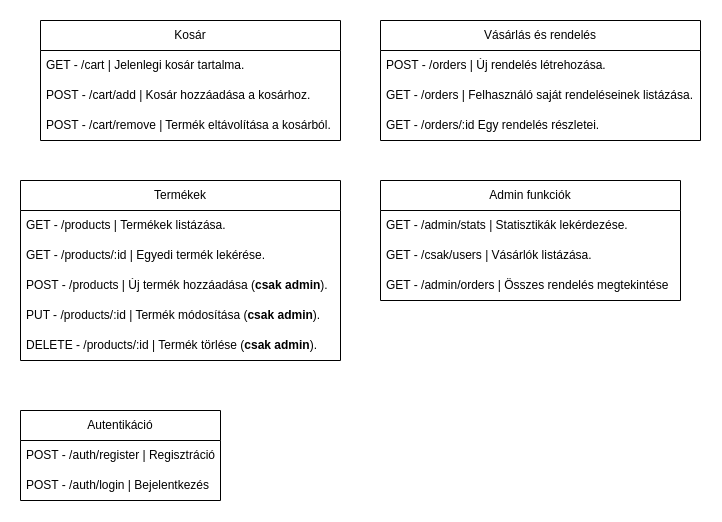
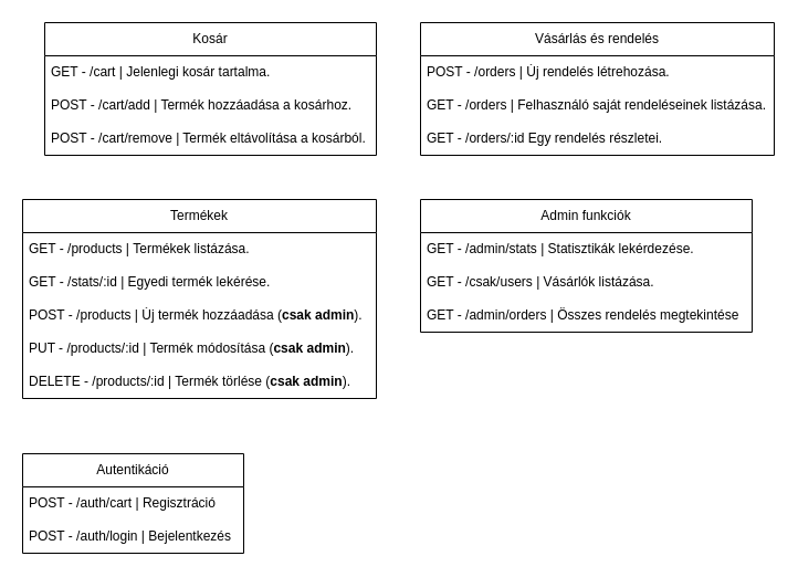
  <mxCell id="0" />
  <mxCell id="1" parent="0" />
  <mxCell id="2" value="Autentikáció" style="swimlane;fontStyle=0;childLayout=stackLayout;horizontal=1;startSize=30;horizontalStack=0;resizeParent=1;resizeParentMax=0;resizeLast=0;collapsible=1;marginBottom=0;whiteSpace=wrap;html=1;" vertex="1" parent="1"><mxGeometry x="20" y="410" width="200" height="90" as="geometry"><mxRectangle x="160" y="40" width="60" height="30" as="alternateBounds" /></mxGeometry></mxCell>
- <mxCell id="3" value="POST - /auth/register | Regisztráció" style="text;strokeColor=none;fillColor=none;align=left;verticalAlign=middle;spacingLeft=4;spacingRight=4;overflow=hidden;points=[[0,0.5],[1,0.5]];portConstraint=eastwest;rotatable=0;whiteSpace=wrap;html=1;" vertex="1" parent="2"><mxGeometry y="30" width="200" height="30" as="geometry" /></mxCell>
+ <mxCell id="3" value="POST - /auth/cart | Regisztráció" style="text;strokeColor=none;fillColor=none;align=left;verticalAlign=middle;spacingLeft=4;spacingRight=4;overflow=hidden;points=[[0,0.5],[1,0.5]];portConstraint=eastwest;rotatable=0;whiteSpace=wrap;html=1;" vertex="1" parent="2"><mxGeometry y="30" width="200" height="30" as="geometry" /></mxCell>
  <mxCell id="4" value="POST - /auth/login | Bejelentkezés" style="text;strokeColor=none;fillColor=none;align=left;verticalAlign=middle;spacingLeft=4;spacingRight=4;overflow=hidden;points=[[0,0.5],[1,0.5]];portConstraint=eastwest;rotatable=0;whiteSpace=wrap;html=1;" vertex="1" parent="2"><mxGeometry y="60" width="200" height="30" as="geometry" /></mxCell>
  <mxCell id="5" value="Termékek" style="swimlane;fontStyle=0;childLayout=stackLayout;horizontal=1;startSize=30;horizontalStack=0;resizeParent=1;resizeParentMax=0;resizeLast=0;collapsible=1;marginBottom=0;whiteSpace=wrap;html=1;" vertex="1" parent="1"><mxGeometry x="20" y="180" width="320" height="180" as="geometry" /></mxCell>
  <mxCell id="6" value="GET - /products |&amp;nbsp;Termékek listázása." style="text;strokeColor=none;fillColor=none;align=left;verticalAlign=middle;spacingLeft=4;spacingRight=4;overflow=hidden;points=[[0,0.5],[1,0.5]];portConstraint=eastwest;rotatable=0;whiteSpace=wrap;html=1;" vertex="1" parent="5"><mxGeometry y="30" width="320" height="30" as="geometry" /></mxCell>
- <mxCell id="7" value="GET - /products/:id |&amp;nbsp;Egyedi termék lekérése." style="text;strokeColor=none;fillColor=none;align=left;verticalAlign=middle;spacingLeft=4;spacingRight=4;overflow=hidden;points=[[0,0.5],[1,0.5]];portConstraint=eastwest;rotatable=0;whiteSpace=wrap;html=1;" vertex="1" parent="5"><mxGeometry y="60" width="320" height="30" as="geometry" /></mxCell>
+ <mxCell id="7" value="GET - /stats/:id |&amp;nbsp;Egyedi termék lekérése." style="text;strokeColor=none;fillColor=none;align=left;verticalAlign=middle;spacingLeft=4;spacingRight=4;overflow=hidden;points=[[0,0.5],[1,0.5]];portConstraint=eastwest;rotatable=0;whiteSpace=wrap;html=1;" vertex="1" parent="5"><mxGeometry y="60" width="320" height="30" as="geometry" /></mxCell>
  <mxCell id="8" value="POST - /products | Új termék hozzáadása (&lt;strong&gt;csak admin&lt;/strong&gt;)." style="text;strokeColor=none;fillColor=none;align=left;verticalAlign=middle;spacingLeft=4;spacingRight=4;overflow=hidden;points=[[0,0.5],[1,0.5]];portConstraint=eastwest;rotatable=0;whiteSpace=wrap;html=1;" vertex="1" parent="5"><mxGeometry y="90" width="320" height="30" as="geometry" /></mxCell>
  <mxCell id="9" value="PUT - /products/:id | Termék módosítása (&lt;strong&gt;csak admin&lt;/strong&gt;)." style="text;strokeColor=none;fillColor=none;align=left;verticalAlign=middle;spacingLeft=4;spacingRight=4;overflow=hidden;points=[[0,0.5],[1,0.5]];portConstraint=eastwest;rotatable=0;whiteSpace=wrap;html=1;" vertex="1" parent="5"><mxGeometry y="120" width="320" height="30" as="geometry" /></mxCell>
  <mxCell id="10" value="DELETE - /products/:id | Termék törlése (&lt;strong&gt;csak admin&lt;/strong&gt;)." style="text;strokeColor=none;fillColor=none;align=left;verticalAlign=middle;spacingLeft=4;spacingRight=4;overflow=hidden;points=[[0,0.5],[1,0.5]];portConstraint=eastwest;rotatable=0;whiteSpace=wrap;html=1;" vertex="1" parent="5"><mxGeometry y="150" width="320" height="30" as="geometry" /></mxCell>
  <mxCell id="11" value="Kosár" style="swimlane;fontStyle=0;childLayout=stackLayout;horizontal=1;startSize=30;horizontalStack=0;resizeParent=1;resizeParentMax=0;resizeLast=0;collapsible=1;marginBottom=0;whiteSpace=wrap;html=1;" vertex="1" parent="1"><mxGeometry x="40" y="20" width="300" height="120" as="geometry" /></mxCell>
  <mxCell id="12" value="GET - /cart | Jelenlegi kosár tartalma." style="text;strokeColor=none;fillColor=none;align=left;verticalAlign=middle;spacingLeft=4;spacingRight=4;overflow=hidden;points=[[0,0.5],[1,0.5]];portConstraint=eastwest;rotatable=0;whiteSpace=wrap;html=1;" vertex="1" parent="11"><mxGeometry y="30" width="300" height="30" as="geometry" /></mxCell>
- <mxCell id="13" value="POST - /cart/add | Kosár hozzáadása a kosárhoz." style="text;strokeColor=none;fillColor=none;align=left;verticalAlign=middle;spacingLeft=4;spacingRight=4;overflow=hidden;points=[[0,0.5],[1,0.5]];portConstraint=eastwest;rotatable=0;whiteSpace=wrap;html=1;" vertex="1" parent="11"><mxGeometry y="60" width="300" height="30" as="geometry" /></mxCell>
+ <mxCell id="13" value="POST - /cart/add | Termék hozzáadása a kosárhoz." style="text;strokeColor=none;fillColor=none;align=left;verticalAlign=middle;spacingLeft=4;spacingRight=4;overflow=hidden;points=[[0,0.5],[1,0.5]];portConstraint=eastwest;rotatable=0;whiteSpace=wrap;html=1;" vertex="1" parent="11"><mxGeometry y="60" width="300" height="30" as="geometry" /></mxCell>
  <mxCell id="14" value="POST - /cart/remove | Termék eltávolítása a kosárból." style="text;strokeColor=none;fillColor=none;align=left;verticalAlign=middle;spacingLeft=4;spacingRight=4;overflow=hidden;points=[[0,0.5],[1,0.5]];portConstraint=eastwest;rotatable=0;whiteSpace=wrap;html=1;" vertex="1" parent="11"><mxGeometry y="90" width="300" height="30" as="geometry" /></mxCell>
  <mxCell id="15" value="Vásárlás és rendelés" style="swimlane;fontStyle=0;childLayout=stackLayout;horizontal=1;startSize=30;horizontalStack=0;resizeParent=1;resizeParentMax=0;resizeLast=0;collapsible=1;marginBottom=0;whiteSpace=wrap;html=1;" vertex="1" parent="1"><mxGeometry x="380" y="20" width="320" height="120" as="geometry" /></mxCell>
  <mxCell id="16" value="POST - /orders | Új rendelés létrehozása." style="text;strokeColor=none;fillColor=none;align=left;verticalAlign=middle;spacingLeft=4;spacingRight=4;overflow=hidden;points=[[0,0.5],[1,0.5]];portConstraint=eastwest;rotatable=0;whiteSpace=wrap;html=1;" vertex="1" parent="15"><mxGeometry y="30" width="320" height="30" as="geometry" /></mxCell>
  <mxCell id="17" value="GET - /orders | Felhasználó saját rendeléseinek listázása." style="text;strokeColor=none;fillColor=none;align=left;verticalAlign=middle;spacingLeft=4;spacingRight=4;overflow=hidden;points=[[0,0.5],[1,0.5]];portConstraint=eastwest;rotatable=0;whiteSpace=wrap;html=1;" vertex="1" parent="15"><mxGeometry y="60" width="320" height="30" as="geometry" /></mxCell>
  <mxCell id="18" value="GET - /orders/:id Egy rendelés részletei." style="text;strokeColor=none;fillColor=none;align=left;verticalAlign=middle;spacingLeft=4;spacingRight=4;overflow=hidden;points=[[0,0.5],[1,0.5]];portConstraint=eastwest;rotatable=0;whiteSpace=wrap;html=1;" vertex="1" parent="15"><mxGeometry y="90" width="320" height="30" as="geometry" /></mxCell>
  <mxCell id="19" value="Admin funkciók" style="swimlane;fontStyle=0;childLayout=stackLayout;horizontal=1;startSize=30;horizontalStack=0;resizeParent=1;resizeParentMax=0;resizeLast=0;collapsible=1;marginBottom=0;whiteSpace=wrap;html=1;" vertex="1" parent="1"><mxGeometry x="380" y="180" width="300" height="120" as="geometry" /></mxCell>
  <mxCell id="20" value="GET - /admin/stats | Statisztikák lekérdezése." style="text;strokeColor=none;fillColor=none;align=left;verticalAlign=middle;spacingLeft=4;spacingRight=4;overflow=hidden;points=[[0,0.5],[1,0.5]];portConstraint=eastwest;rotatable=0;whiteSpace=wrap;html=1;" vertex="1" parent="19"><mxGeometry y="30" width="300" height="30" as="geometry" /></mxCell>
  <mxCell id="21" value="GET - /csak/users | Vásárlók listázása." style="text;strokeColor=none;fillColor=none;align=left;verticalAlign=middle;spacingLeft=4;spacingRight=4;overflow=hidden;points=[[0,0.5],[1,0.5]];portConstraint=eastwest;rotatable=0;whiteSpace=wrap;html=1;" vertex="1" parent="19"><mxGeometry y="60" width="300" height="30" as="geometry" /></mxCell>
  <mxCell id="22" value="GET - /admin/orders | Összes rendelés megtekintése" style="text;strokeColor=none;fillColor=none;align=left;verticalAlign=middle;spacingLeft=4;spacingRight=4;overflow=hidden;points=[[0,0.5],[1,0.5]];portConstraint=eastwest;rotatable=0;whiteSpace=wrap;html=1;" vertex="1" parent="19"><mxGeometry y="90" width="300" height="30" as="geometry" /></mxCell>
